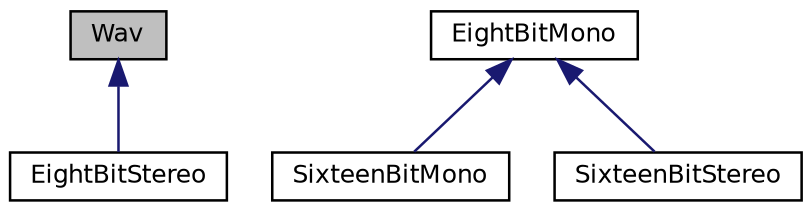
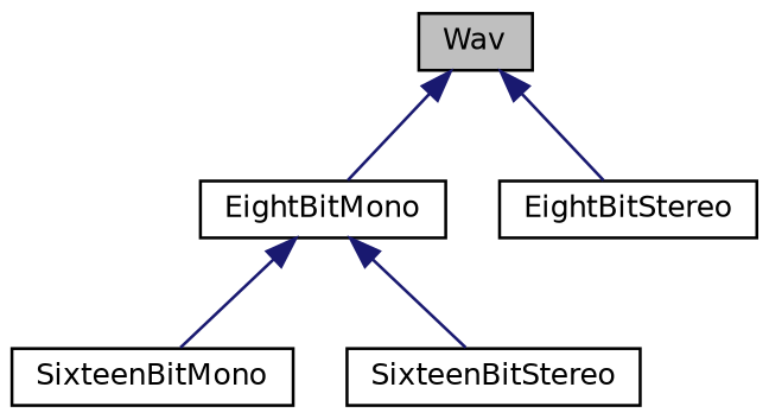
  digraph {
    node [color=black fillcolor=white fontname=Helvetica fontsize=10 shape=record style=filled]
    edge [color=midnightblue dir=back fontname=Helvetica fontsize=10 labelfontname=Helvetica labelfontsize=10 style=solid]
    n1 [fillcolor=grey75 fontcolor=black height=0.2 label=Wav width=0.4]
    n2 [height=0.2 label=EightBitMono width=0.4]
    n3 [height=0.2 label=EightBitStereo width=0.4]
    n4 [height=0.2 label=SixteenBitMono width=0.4]
    n5 [height=0.2 label=SixteenBitStereo width=0.4]
+   n1 -> n2
    n1 -> n3
    n2 -> n4
    n2 -> n5
  }
